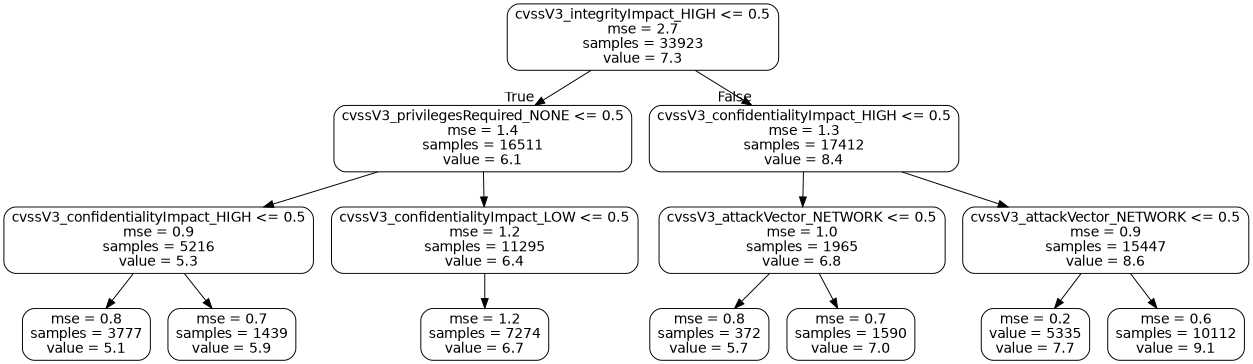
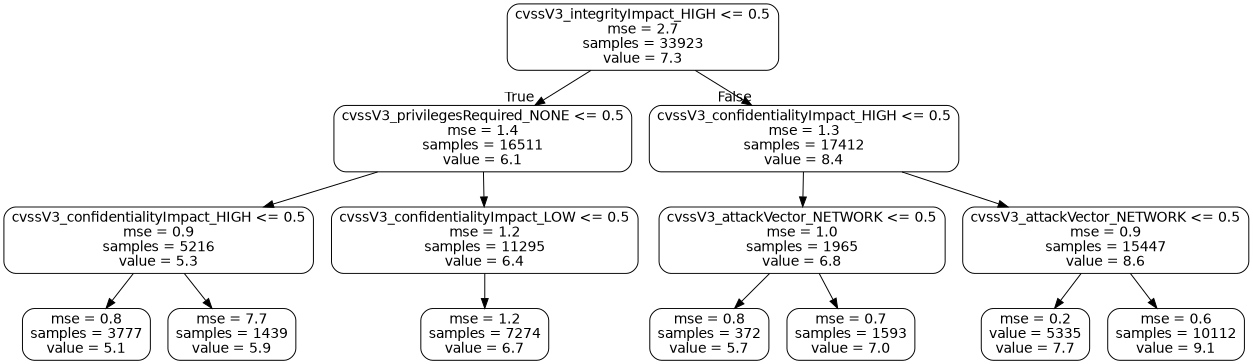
  digraph {
    node [color=black fontname=helvetica shape=box style=rounded]
    edge [fontname=helvetica]
    n1 [label="cvssV3_integrityImpact_HIGH <= 0.5\nmse = 2.7\nsamples = 33923\nvalue = 7.3"]
    n2 [label="cvssV3_privilegesRequired_NONE <= 0.5\nmse = 1.4\nsamples = 16511\nvalue = 6.1"]
    n3 [label="cvssV3_confidentialityImpact_HIGH <= 0.5\nmse = 1.3\nsamples = 17412\nvalue = 8.4"]
    n4 [label="cvssV3_confidentialityImpact_HIGH <= 0.5\nmse = 0.9\nsamples = 5216\nvalue = 5.3"]
    n5 [label="cvssV3_confidentialityImpact_LOW <= 0.5\nmse = 1.2\nsamples = 11295\nvalue = 6.4"]
    n6 [label="cvssV3_attackVector_NETWORK <= 0.5\nmse = 1.0\nsamples = 1965\nvalue = 6.8"]
    n7 [label="cvssV3_attackVector_NETWORK <= 0.5\nmse = 0.9\nsamples = 15447\nvalue = 8.6"]
    n8 [label="mse = 0.8\nsamples = 3777\nvalue = 5.1"]
-   n9 [label="mse = 0.7\nsamples = 1439\nvalue = 5.9"]
+   n9 [label="mse = 7.7\nsamples = 1439\nvalue = 5.9"]
    n10 [label="mse = 1.2\nsamples = 7274\nvalue = 6.7"]
    n11 [label="mse = 0.8\nsamples = 372\nvalue = 5.7"]
-   n12 [label="mse = 0.7\nsamples = 1590\nvalue = 7.0"]
+   n12 [label="mse = 0.7\nsamples = 1593\nvalue = 7.0"]
    n13 [label="mse = 0.2\nvalue = 5335\nvalue = 7.7"]
    n14 [label="mse = 0.6\nsamples = 10112\nvalue = 9.1"]
    n1 -> n2 [headlabel=True labelangle=45 labeldistance=2.5]
    n1 -> n3 [headlabel=False labelangle=-45 labeldistance=2.5]
    n2 -> n4
    n2 -> n5
    n3 -> n6
    n3 -> n7
    n4 -> n8
    n4 -> n9
    n5 -> n10
    n6 -> n11
    n6 -> n12
    n7 -> n13
    n7 -> n14
  }
